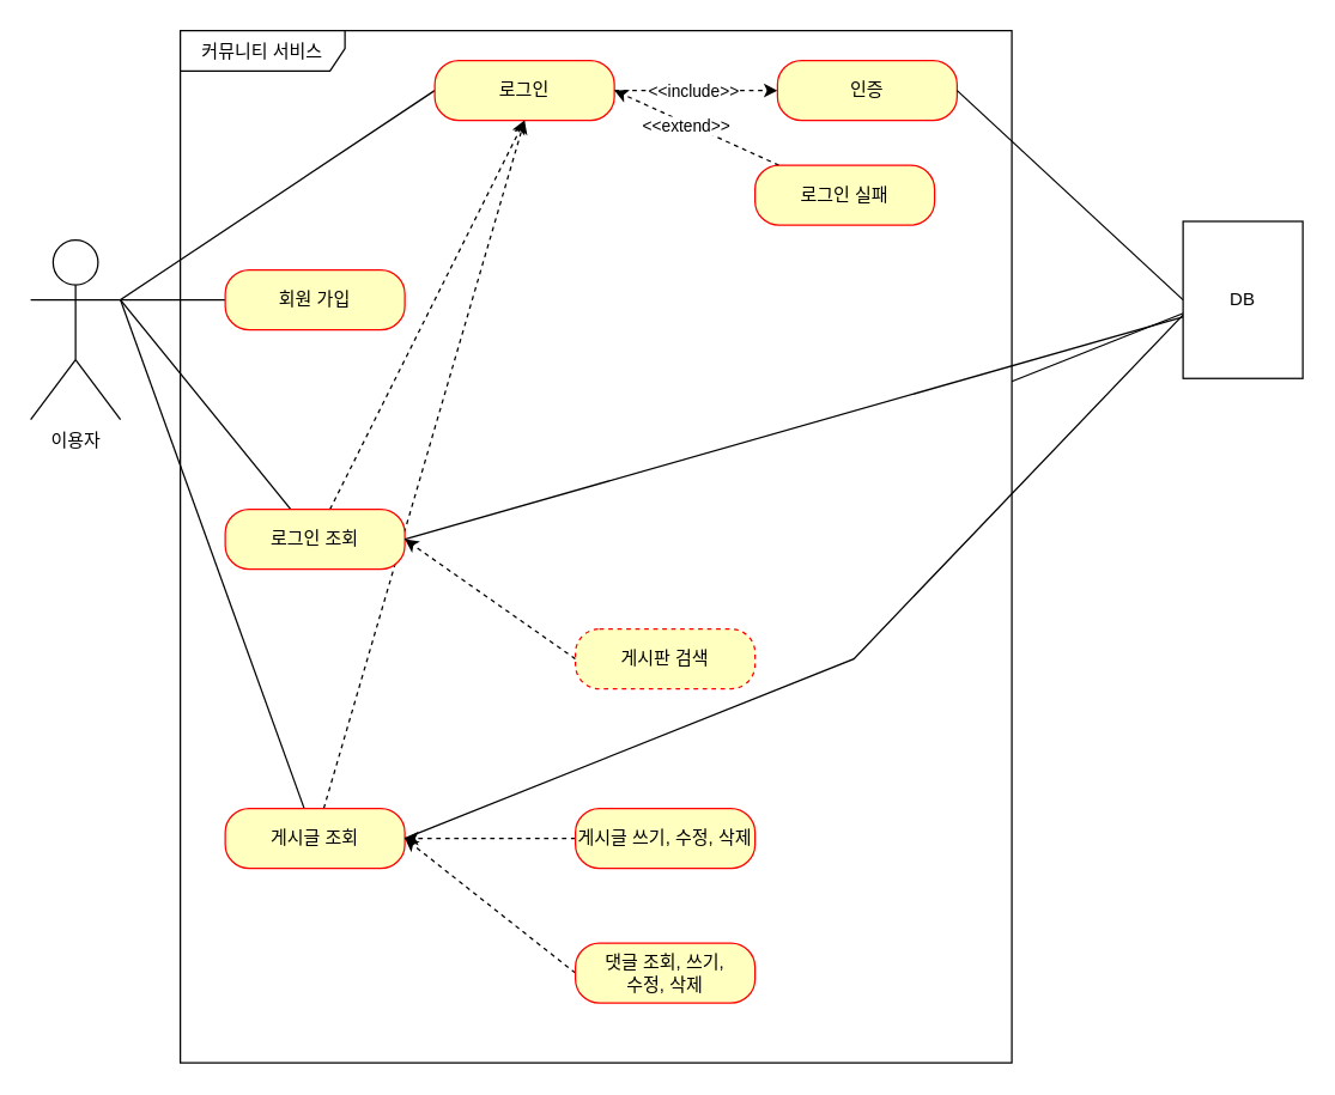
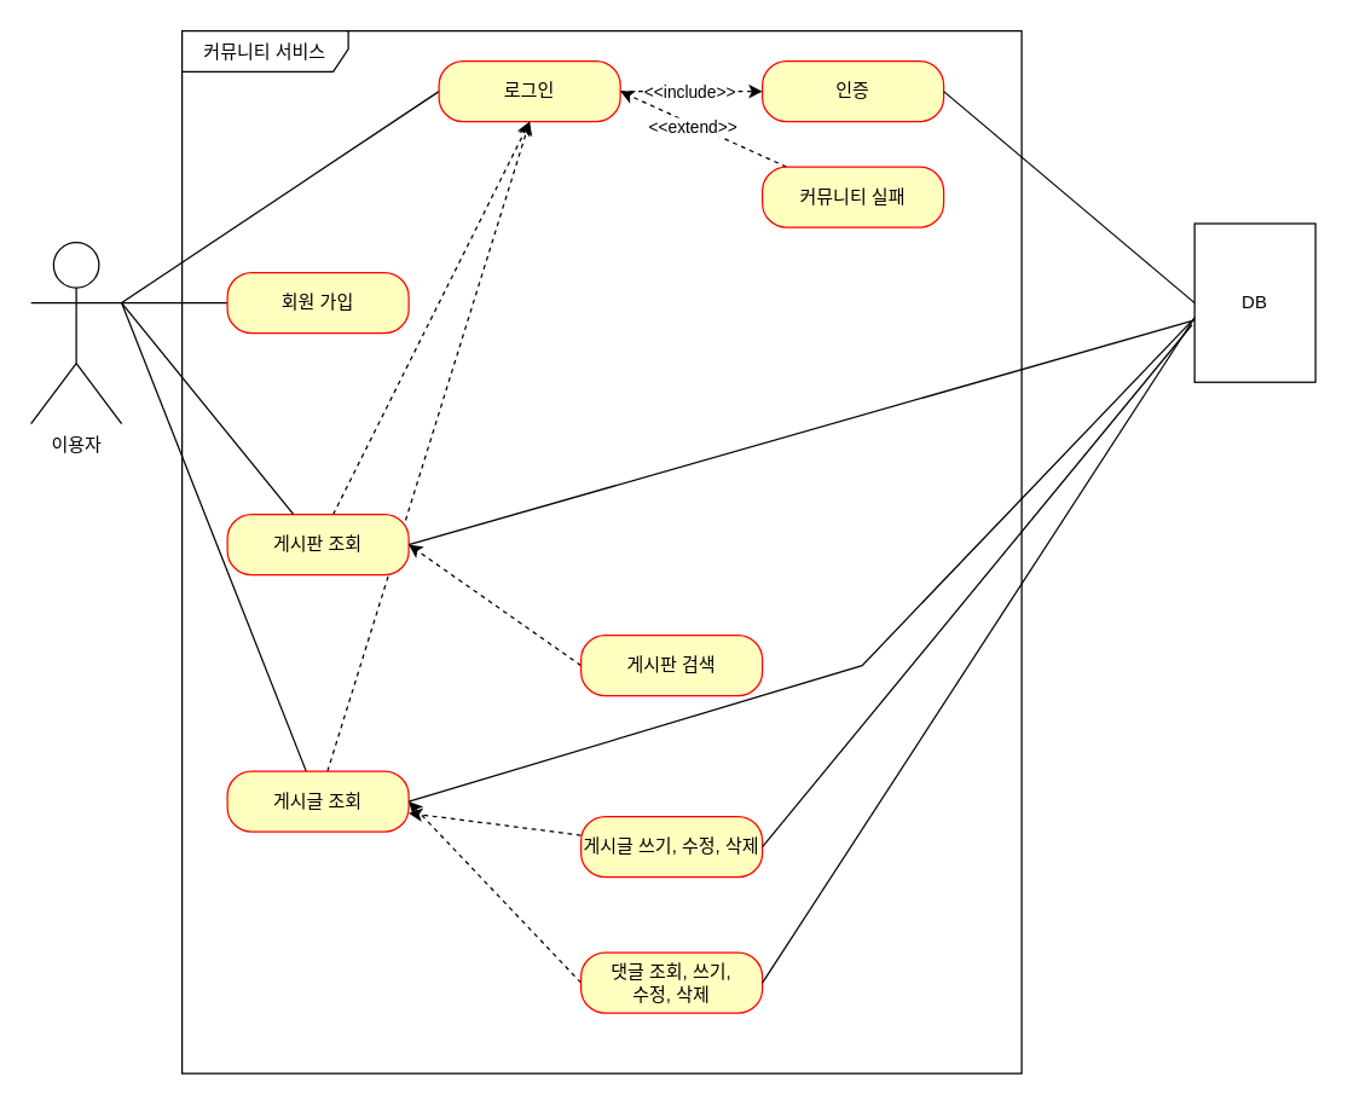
  <mxCell id="0" />
  <mxCell id="1" parent="0" />
  <mxCell id="2" value="이용자&lt;br&gt;" style="shape=umlActor;verticalLabelPosition=bottom;verticalAlign=top;html=1;" vertex="1" parent="1"><mxGeometry x="20" y="160" width="60" height="120" as="geometry" /></mxCell>
  <mxCell id="3" value="커뮤니티 서비스" style="shape=umlFrame;whiteSpace=wrap;html=1;pointerEvents=0;width=110;height=27;" vertex="1" parent="1"><mxGeometry x="120" y="20" width="555.58" height="690" as="geometry" /></mxCell>
  <mxCell id="4" value="" style="rounded=0;orthogonalLoop=1;jettySize=auto;html=1;endArrow=none;endFill=0;entryX=1;entryY=0.333;entryDx=0;entryDy=0;entryPerimeter=0;exitX=0;exitY=0.5;exitDx=0;exitDy=0;" edge="1" parent="1" source="5" target="2"><mxGeometry relative="1" as="geometry" /></mxCell>
  <mxCell id="5" value="회원 가입" style="rounded=1;whiteSpace=wrap;html=1;arcSize=40;fontColor=#000000;fillColor=#ffffc0;strokeColor=#ff0000;" vertex="1" parent="1"><mxGeometry x="150" y="180" width="120" height="40" as="geometry" /></mxCell>
  <mxCell id="6" style="rounded=0;orthogonalLoop=1;jettySize=auto;html=1;entryX=1;entryY=0.333;entryDx=0;entryDy=0;entryPerimeter=0;endArrow=none;endFill=0;exitX=0;exitY=0.5;exitDx=0;exitDy=0;" edge="1" parent="1" source="9" target="2"><mxGeometry relative="1" as="geometry" /></mxCell>
  <mxCell id="7" style="edgeStyle=orthogonalEdgeStyle;rounded=0;orthogonalLoop=1;jettySize=auto;html=1;exitX=1;exitY=0.5;exitDx=0;exitDy=0;dashed=1;" edge="1" parent="1" source="9" target="16"><mxGeometry relative="1" as="geometry" /></mxCell>
  <mxCell id="8" value="&amp;lt;&amp;lt;include&amp;gt;&amp;gt;" style="edgeLabel;html=1;align=center;verticalAlign=middle;resizable=0;points=[];" vertex="1" connectable="0" parent="7"><mxGeometry x="-0.062" y="-3" relative="1" as="geometry"><mxPoint x="1" y="-3" as="offset" /></mxGeometry></mxCell>
  <mxCell id="9" value="로그인" style="rounded=1;whiteSpace=wrap;html=1;arcSize=40;fontColor=#000000;fillColor=#ffffc0;strokeColor=#ff0000;" vertex="1" parent="1"><mxGeometry x="290" y="40" width="120" height="40" as="geometry" /></mxCell>
  <mxCell id="10" style="rounded=0;orthogonalLoop=1;jettySize=auto;html=1;endArrow=none;endFill=0;" edge="1" parent="1" source="12"><mxGeometry relative="1" as="geometry"><mxPoint x="80" y="200" as="targetPoint" /></mxGeometry></mxCell>
  <mxCell id="11" style="rounded=0;orthogonalLoop=1;jettySize=auto;html=1;dashed=1;" edge="1" parent="1" source="12"><mxGeometry relative="1" as="geometry"><mxPoint x="350" y="80" as="targetPoint" /></mxGeometry></mxCell>
- <mxCell id="12" value="게시글 조회" style="rounded=1;whiteSpace=wrap;html=1;arcSize=40;fontColor=#000000;fillColor=#ffffc0;strokeColor=#ff0000;" vertex="1" parent="1"><mxGeometry x="150" y="540" width="120" height="40" as="geometry" /></mxCell>
+ <mxCell id="12" value="게시글 조회" style="rounded=1;whiteSpace=wrap;html=1;arcSize=40;fontColor=#000000;fillColor=#ffffc0;strokeColor=#ff0000;" vertex="1" parent="1"><mxGeometry x="150" y="510" width="120" height="40" as="geometry" /></mxCell>
  <mxCell id="13" style="rounded=0;orthogonalLoop=1;jettySize=auto;html=1;endArrow=none;endFill=0;" edge="1" parent="1" source="15"><mxGeometry relative="1" as="geometry"><mxPoint x="80" y="200" as="targetPoint" /></mxGeometry></mxCell>
  <mxCell id="14" style="rounded=0;orthogonalLoop=1;jettySize=auto;html=1;entryX=0.5;entryY=1;entryDx=0;entryDy=0;dashed=1;" edge="1" parent="1" source="15" target="9"><mxGeometry relative="1" as="geometry" /></mxCell>
- <mxCell id="15" value="로그인 조회" style="rounded=1;whiteSpace=wrap;html=1;arcSize=40;fontColor=#000000;fillColor=#ffffc0;strokeColor=#ff0000;" vertex="1" parent="1"><mxGeometry x="150" y="340" width="120" height="40" as="geometry" /></mxCell>
- <mxCell id="16" value="인증" style="rounded=1;whiteSpace=wrap;html=1;arcSize=40;fontColor=#000000;fillColor=#ffffc0;strokeColor=#ff0000;" vertex="1" parent="1"><mxGeometry x="519" y="40" width="120" height="40" as="geometry" /></mxCell>
+ <mxCell id="15" value="게시판 조회" style="rounded=1;whiteSpace=wrap;html=1;arcSize=40;fontColor=#000000;fillColor=#ffffc0;strokeColor=#ff0000;" vertex="1" parent="1"><mxGeometry x="150" y="340" width="120" height="40" as="geometry" /></mxCell>
+ <mxCell id="16" value="인증" style="rounded=1;whiteSpace=wrap;html=1;arcSize=40;fontColor=#000000;fillColor=#ffffc0;strokeColor=#ff0000;" vertex="1" parent="1"><mxGeometry x="504" y="40" width="120" height="40" as="geometry" /></mxCell>
  <mxCell id="17" style="rounded=0;orthogonalLoop=1;jettySize=auto;html=1;entryX=1;entryY=0.5;entryDx=0;entryDy=0;dashed=1;" edge="1" parent="1" source="19" target="9"><mxGeometry relative="1" as="geometry" /></mxCell>
  <mxCell id="18" value="&amp;lt;&amp;lt;extend&amp;gt;&amp;gt;" style="edgeLabel;html=1;align=center;verticalAlign=middle;resizable=0;points=[];" vertex="1" connectable="0" parent="17"><mxGeometry x="0.123" y="2" relative="1" as="geometry"><mxPoint as="offset" /></mxGeometry></mxCell>
- <mxCell id="19" value="로그인 실패" style="rounded=1;whiteSpace=wrap;html=1;arcSize=40;fontColor=#000000;fillColor=#ffffc0;strokeColor=#ff0000;" vertex="1" parent="1"><mxGeometry x="504" y="110" width="120" height="40" as="geometry" /></mxCell>
+ <mxCell id="19" value="커뮤니티 실패" style="rounded=1;whiteSpace=wrap;html=1;arcSize=40;fontColor=#000000;fillColor=#ffffc0;strokeColor=#ff0000;" vertex="1" parent="1"><mxGeometry x="504" y="110" width="120" height="40" as="geometry" /></mxCell>
  <mxCell id="20" style="rounded=0;orthogonalLoop=1;jettySize=auto;html=1;dashed=1;exitX=0;exitY=0.5;exitDx=0;exitDy=0;" edge="1" parent="1" source="21"><mxGeometry relative="1" as="geometry"><mxPoint x="270" y="360" as="targetPoint" /></mxGeometry></mxCell>
- <mxCell id="21" value="게시판 검색" style="rounded=1;whiteSpace=wrap;html=1;arcSize=40;fontColor=#000000;fillColor=#ffffc0;strokeColor=#ff0000;dashed=1;" vertex="1" parent="1"><mxGeometry x="384" y="420" width="120" height="40" as="geometry" /></mxCell>
+ <mxCell id="21" value="게시판 검색" style="rounded=1;whiteSpace=wrap;html=1;arcSize=40;fontColor=#000000;fillColor=#ffffc0;strokeColor=#ff0000;" vertex="1" parent="1"><mxGeometry x="384" y="420" width="120" height="40" as="geometry" /></mxCell>
  <mxCell id="22" style="rounded=0;orthogonalLoop=1;jettySize=auto;html=1;entryX=1;entryY=0.5;entryDx=0;entryDy=0;dashed=1;exitX=0;exitY=0.5;exitDx=0;exitDy=0;" edge="1" parent="1" source="23" target="12"><mxGeometry relative="1" as="geometry" /></mxCell>
  <mxCell id="23" value="댓글 조회, 쓰기,&lt;br&gt;수정, 삭제" style="rounded=1;whiteSpace=wrap;html=1;arcSize=40;fontColor=#000000;fillColor=#ffffc0;strokeColor=#ff0000;" vertex="1" parent="1"><mxGeometry x="384" y="630" width="120" height="40" as="geometry" /></mxCell>
  <mxCell id="24" style="rounded=0;orthogonalLoop=1;jettySize=auto;html=1;dashed=1;" edge="1" parent="1" source="25" target="12"><mxGeometry relative="1" as="geometry" /></mxCell>
  <mxCell id="25" value="게시글 쓰기, 수정, 삭제" style="rounded=1;whiteSpace=wrap;html=1;arcSize=40;fontColor=#000000;fillColor=#ffffc0;strokeColor=#ff0000;" vertex="1" parent="1"><mxGeometry x="384" y="540" width="120" height="40" as="geometry" /></mxCell>
  <mxCell id="26" style="rounded=0;orthogonalLoop=1;jettySize=auto;html=1;entryX=1;entryY=0.5;entryDx=0;entryDy=0;endArrow=none;endFill=0;exitX=0;exitY=0.5;exitDx=0;exitDy=0;" edge="1" parent="1" source="31" target="16"><mxGeometry relative="1" as="geometry" /></mxCell>
  <mxCell id="27" style="rounded=0;orthogonalLoop=1;jettySize=auto;html=1;entryX=1;entryY=0.5;entryDx=0;entryDy=0;endArrow=none;endFill=0;" edge="1" parent="1" source="31" target="15"><mxGeometry relative="1" as="geometry" /></mxCell>
  <mxCell id="28" style="rounded=0;orthogonalLoop=1;jettySize=auto;html=1;entryX=1;entryY=0.5;entryDx=0;entryDy=0;endArrow=none;endFill=0;" edge="1" parent="1" target="12"><mxGeometry relative="1" as="geometry"><mxPoint x="790" y="210" as="sourcePoint" /><Array as="points"><mxPoint x="570" y="440" /></Array></mxGeometry></mxCell>
- <mxCell id="30" style="rounded=0;orthogonalLoop=1;jettySize=auto;html=1;endArrow=none;endFill=0;exitX=0.009;exitY=0.583;exitDx=0;exitDy=0;exitPerimeter=0;" edge="1" parent="1" source="31" target="3"><mxGeometry relative="1" as="geometry" /></mxCell>
+ <mxCell id="29" style="rounded=0;orthogonalLoop=1;jettySize=auto;html=1;entryX=1;entryY=0.5;entryDx=0;entryDy=0;endArrow=none;endFill=0;exitX=-0.022;exitY=0.638;exitDx=0;exitDy=0;exitPerimeter=0;" edge="1" parent="1" source="31" target="25"><mxGeometry relative="1" as="geometry" /></mxCell>
+ <mxCell id="30" style="rounded=0;orthogonalLoop=1;jettySize=auto;html=1;entryX=1;entryY=0.5;entryDx=0;entryDy=0;endArrow=none;endFill=0;exitX=0.009;exitY=0.583;exitDx=0;exitDy=0;exitPerimeter=0;" edge="1" parent="1" source="31" target="23"><mxGeometry relative="1" as="geometry" /></mxCell>
  <mxCell id="31" value="DB" style="html=1;whiteSpace=wrap;" vertex="1" parent="1"><mxGeometry x="790" y="147.5" width="80" height="105" as="geometry" /></mxCell>
